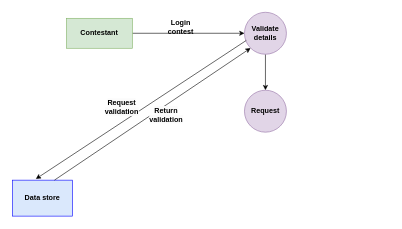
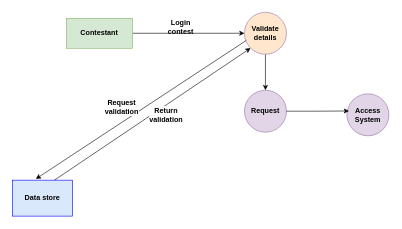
  <mxCell id="0" />
  <mxCell id="1" parent="0" />
  <mxCell id="2" style="edgeStyle=orthogonalEdgeStyle;rounded=0;orthogonalLoop=1;jettySize=auto;html=1;exitX=1;exitY=0.5;exitDx=0;exitDy=0;entryX=0;entryY=0.5;entryDx=0;entryDy=0;" parent="1" source="3" target="5" edge="1"><mxGeometry relative="1" as="geometry" /></mxCell>
  <mxCell id="3" value="&lt;b&gt;&lt;font style=&quot;font-size: 12px;&quot;&gt;Contestant&lt;/font&gt;&lt;/b&gt;" style="rounded=0;whiteSpace=wrap;html=1;fillColor=#d5e8d4;strokeColor=#82b366;" parent="1" vertex="1"><mxGeometry x="110" y="30" width="110" height="50" as="geometry" /></mxCell>
  <mxCell id="4" style="edgeStyle=orthogonalEdgeStyle;rounded=0;orthogonalLoop=1;jettySize=auto;html=1;entryX=0.5;entryY=0;entryDx=0;entryDy=0;" parent="1" source="5" target="7" edge="1"><mxGeometry relative="1" as="geometry" /></mxCell>
- <mxCell id="5" value="&lt;font style=&quot;font-size: 12px;&quot;&gt;&lt;b style=&quot;&quot;&gt;Validate details&lt;/b&gt;&lt;/font&gt;" style="ellipse;whiteSpace=wrap;html=1;aspect=fixed;fillColor=#e1d5e7;strokeColor=#9673a6;" parent="1" vertex="1"><mxGeometry x="407" y="20" width="70" height="70" as="geometry" /></mxCell>
+ <mxCell id="5" value="&lt;font style=&quot;font-size: 12px;&quot;&gt;&lt;b style=&quot;&quot;&gt;Validate details&lt;/b&gt;&lt;/font&gt;" style="ellipse;whiteSpace=wrap;html=1;aspect=fixed;fillColor=#ffe6cc;strokeColor=#9673a6;" parent="1" vertex="1"><mxGeometry x="407" y="20" width="70" height="70" as="geometry" /></mxCell>
  <mxCell id="6" value="&lt;b&gt;Login contest&lt;/b&gt;" style="text;html=1;align=center;verticalAlign=middle;whiteSpace=wrap;rounded=0;" parent="1" vertex="1"><mxGeometry x="261" y="30" width="80" height="30" as="geometry" /></mxCell>
  <mxCell id="7" value="&lt;b&gt;Request&lt;/b&gt;" style="ellipse;whiteSpace=wrap;html=1;aspect=fixed;fillColor=#e1d5e7;strokeColor=#9673a6;" parent="1" vertex="1"><mxGeometry x="407" y="150" width="70" height="70" as="geometry" /></mxCell>
  <mxCell id="8" value="&lt;b&gt;Data store&lt;/b&gt;" style="rounded=0;whiteSpace=wrap;html=1;fillColor=#dae8fc;strokeColor=#0000FF;" parent="1" vertex="1"><mxGeometry x="20" y="300" width="100" height="60" as="geometry" /></mxCell>
  <mxCell id="9" value="" style="endArrow=classic;html=1;rounded=0;exitX=0.043;exitY=0.671;exitDx=0;exitDy=0;exitPerimeter=0;" parent="1" source="5" edge="1"><mxGeometry width="50" height="50" relative="1" as="geometry"><mxPoint x="170" y="200" as="sourcePoint" /><mxPoint x="59" y="298" as="targetPoint" /></mxGeometry></mxCell>
  <mxCell id="10" value="&lt;b style=&quot;font-size: 12px; text-wrap: wrap; background-color: rgb(251, 251, 251);&quot;&gt;Request validation&lt;/b&gt;" style="edgeLabel;html=1;align=center;verticalAlign=middle;resizable=0;points=[];" parent="9" vertex="1" connectable="0"><mxGeometry x="0.065" y="-1" relative="1" as="geometry"><mxPoint x="-21" y="-12" as="offset" /></mxGeometry></mxCell>
  <mxCell id="11" value="" style="endArrow=classic;html=1;rounded=0;entryX=0;entryY=1;entryDx=0;entryDy=0;exitX=0.7;exitY=0;exitDx=0;exitDy=0;exitPerimeter=0;" parent="1" source="8" target="5" edge="1"><mxGeometry width="50" height="50" relative="1" as="geometry"><mxPoint x="80" y="300" as="sourcePoint" /><mxPoint x="180.251" y="219.749" as="targetPoint" /></mxGeometry></mxCell>
  <mxCell id="12" value="&lt;b style=&quot;font-size: 12px; text-wrap: wrap; background-color: rgb(251, 251, 251);&quot;&gt;Return validation&lt;/b&gt;" style="edgeLabel;html=1;align=center;verticalAlign=middle;resizable=0;points=[];" parent="11" vertex="1" connectable="0"><mxGeometry x="0.006" y="-1" relative="1" as="geometry"><mxPoint x="21" as="offset" /></mxGeometry></mxCell>
+ <mxCell id="13" value="&lt;b&gt;Access System&lt;/b&gt;" style="ellipse;whiteSpace=wrap;html=1;aspect=fixed;fillColor=#e1d5e7;strokeColor=#9673a6;" parent="1" vertex="1"><mxGeometry x="578" y="156" width="70" height="70" as="geometry" /></mxCell>
+ <mxCell id="14" style="edgeStyle=orthogonalEdgeStyle;rounded=0;orthogonalLoop=1;jettySize=auto;html=1;entryX=0.049;entryY=0.409;entryDx=0;entryDy=0;entryPerimeter=0;" parent="1" source="7" target="13" edge="1"><mxGeometry relative="1" as="geometry" /></mxCell>
